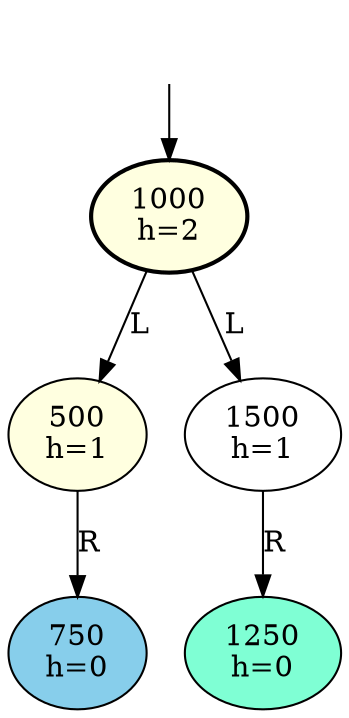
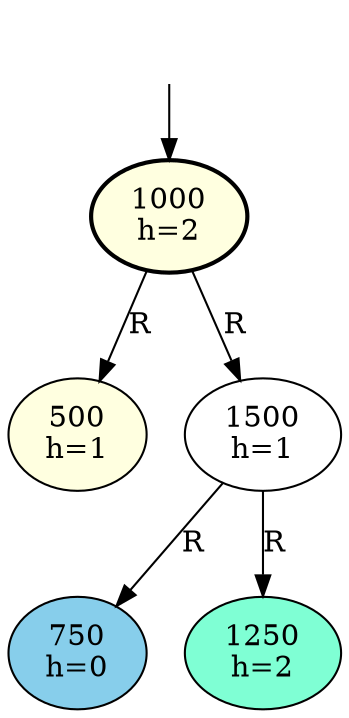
  digraph {
    node [style=filled fillcolor=lightyellow]
    Dummy [style=invis fillcolor=""]
    n2 [label="1000\nh=2" penwidth=2]
    n3 [label="500\nh=1"]
    n4 [fillcolor=white label="1500\nh=1"]
    n5 [fillcolor=skyblue label="750\nh=0"]
-   n6 [fillcolor=aquamarine label="1250\nh=0"]
+   n6 [fillcolor=aquamarine label="1250\nh=2"]
    Dummy -> n2
-   n2 -> n3 [label=L]
-   n2 -> n4 [label=L]
-   n3 -> n5 [label=R]
+   n2 -> n3 [label=R]
+   n2 -> n4 [label=R]
+   n4 -> n5 [label=R]
    n4 -> n6 [label=R]
  }
